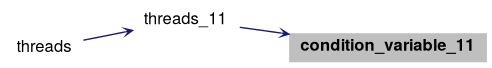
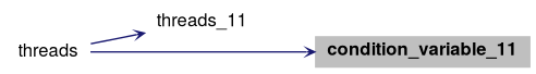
  digraph {
    rankdir=RL
    node [color=black fontname="Helvetica,Arial,sans-serif" fontsize=12 shape=plaintext]
    edge [arrowhead=open arrowsize=0.5 arrowtail=open color=midnightblue dir=back fontname="Helvetica,Arial,sans-serif" fontsize=15 labelfontsize=15 style=solid]
    n1 [fillcolor=grey75 fontcolor=black height=0.2 label=<<b>condition_variable_11</b>> style=filled width=0.4]
    n2 [height=0.2 label=threads_11 width=0.4]
    n3 [height=0.2 label=threads width=0.4]
-   n1 -> n2
+   n1 -> n3
    n2 -> n3
  }
